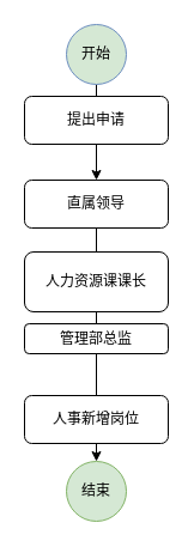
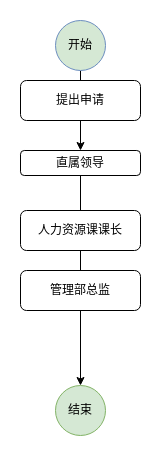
  <mxCell id="0" />
  <mxCell id="1" parent="0" />
  <mxCell id="2" style="edgeStyle=orthogonalEdgeStyle;rounded=0;orthogonalLoop=1;jettySize=auto;html=1;exitX=0.5;exitY=1;exitDx=0;exitDy=0;" edge="1" parent="1" source="3" target="6"><mxGeometry relative="1" as="geometry" /></mxCell>
- <mxCell id="3" value="直属领导" style="rounded=1;whiteSpace=wrap;html=1;fontSize=12;glass=0;strokeWidth=1;shadow=0;" vertex="1" parent="1"><mxGeometry x="20" y="150" width="120" height="40" as="geometry" /></mxCell>
+ <mxCell id="3" value="直属领导" style="rounded=1;whiteSpace=wrap;html=1;fontSize=12;glass=0;strokeWidth=1;shadow=0;" vertex="1" parent="1"><mxGeometry x="20" y="150" width="120" height="25" as="geometry" /></mxCell>
  <mxCell id="4" style="edgeStyle=orthogonalEdgeStyle;rounded=0;orthogonalLoop=1;jettySize=auto;html=1;exitX=0.5;exitY=1;exitDx=0;exitDy=0;entryX=0.5;entryY=0;entryDx=0;entryDy=0;" edge="1" parent="1" source="5" target="3"><mxGeometry relative="1" as="geometry" /></mxCell>
  <mxCell id="5" value="开始" style="ellipse;whiteSpace=wrap;html=1;aspect=fixed;fillColor=#d5e8d4;strokeColor=#6c8ebf;" vertex="1" parent="1"><mxGeometry x="55" y="20" width="50" height="50" as="geometry" /></mxCell>
  <mxCell id="6" value="结束" style="ellipse;whiteSpace=wrap;html=1;aspect=fixed;fillColor=#d5e8d4;strokeColor=#82b366;" vertex="1" parent="1"><mxGeometry x="55" y="385" width="50" height="50" as="geometry" /></mxCell>
  <mxCell id="7" value="提出申请" style="rounded=1;whiteSpace=wrap;html=1;fontSize=12;glass=0;strokeWidth=1;shadow=0;" vertex="1" parent="1"><mxGeometry x="20" y="80" width="120" height="40" as="geometry" /></mxCell>
- <mxCell id="8" value="人力资源课课长" style="rounded=1;whiteSpace=wrap;html=1;fontSize=12;glass=0;strokeWidth=1;shadow=0;" vertex="1" parent="1"><mxGeometry x="20" y="210" width="120" height="50" as="geometry" /></mxCell>
- <mxCell id="9" value="管理部总监" style="rounded=1;whiteSpace=wrap;html=1;fontSize=12;glass=0;strokeWidth=1;shadow=0;" vertex="1" parent="1"><mxGeometry x="20" y="270" width="120" height="25" as="geometry" /></mxCell>
- <mxCell id="10" value="人事新增岗位" style="rounded=1;whiteSpace=wrap;html=1;fontSize=12;glass=0;strokeWidth=1;shadow=0;" vertex="1" parent="1"><mxGeometry x="20" y="330" width="120" height="40" as="geometry" /></mxCell>
+ <mxCell id="8" value="人力资源课课长" style="rounded=1;whiteSpace=wrap;html=1;fontSize=12;glass=0;strokeWidth=1;shadow=0;" vertex="1" parent="1"><mxGeometry x="20" y="210" width="120" height="40" as="geometry" /></mxCell>
+ <mxCell id="9" value="管理部总监" style="rounded=1;whiteSpace=wrap;html=1;fontSize=12;glass=0;strokeWidth=1;shadow=0;" vertex="1" parent="1"><mxGeometry x="20" y="270" width="120" height="40" as="geometry" /></mxCell>
  <mxCell id="11" style="edgeStyle=orthogonalEdgeStyle;rounded=0;orthogonalLoop=1;jettySize=auto;html=1;exitX=0.5;exitY=1;exitDx=0;exitDy=0;" edge="1" parent="1" source="6" target="6"><mxGeometry relative="1" as="geometry" /></mxCell>
